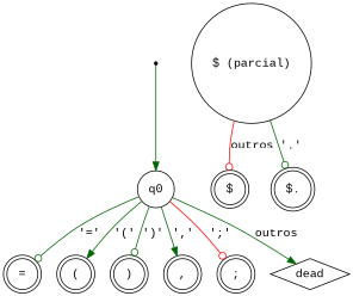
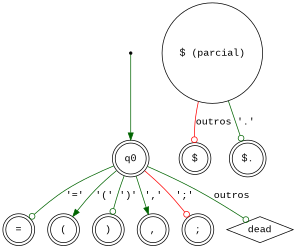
  digraph {
    fontname="Liberation Mono"
    rankdir=TB
    node [fontname="Liberation Mono" shape=doublecircle]
    edge [arrowhead=odot color=darkgreen fontname="Liberation Mono"]
    start [shape=point]
-   n2 [label=q0 shape=circle]
+   n2 [label=q0]
    n3 [label="="]
    n4 [label="("]
    n5 [label=")"]
    n6 [label=","]
    n7 [label=";"]
    n8 [label=dead shape=diamond]
    n9 [label="$ (parcial)" shape=circle]
    n10 [label="$"]
    n11 [label="$."]
    start -> n2 [arrowhead=normal]
    n2 -> n3 [label="'='"]
    n2 -> n4 [arrowhead=normal label="'('"]
    n2 -> n5 [label="')'"]
    n2 -> n6 [arrowhead=normal label="','"]
    n2 -> n7 [color=red label="';'"]
-   n2 -> n8 [arrowhead=normal label=outros]
+   n2 -> n8 [label=outros]
    n9 -> n10 [color=red label=outros]
    n9 -> n11 [label="'.'"]
  }
